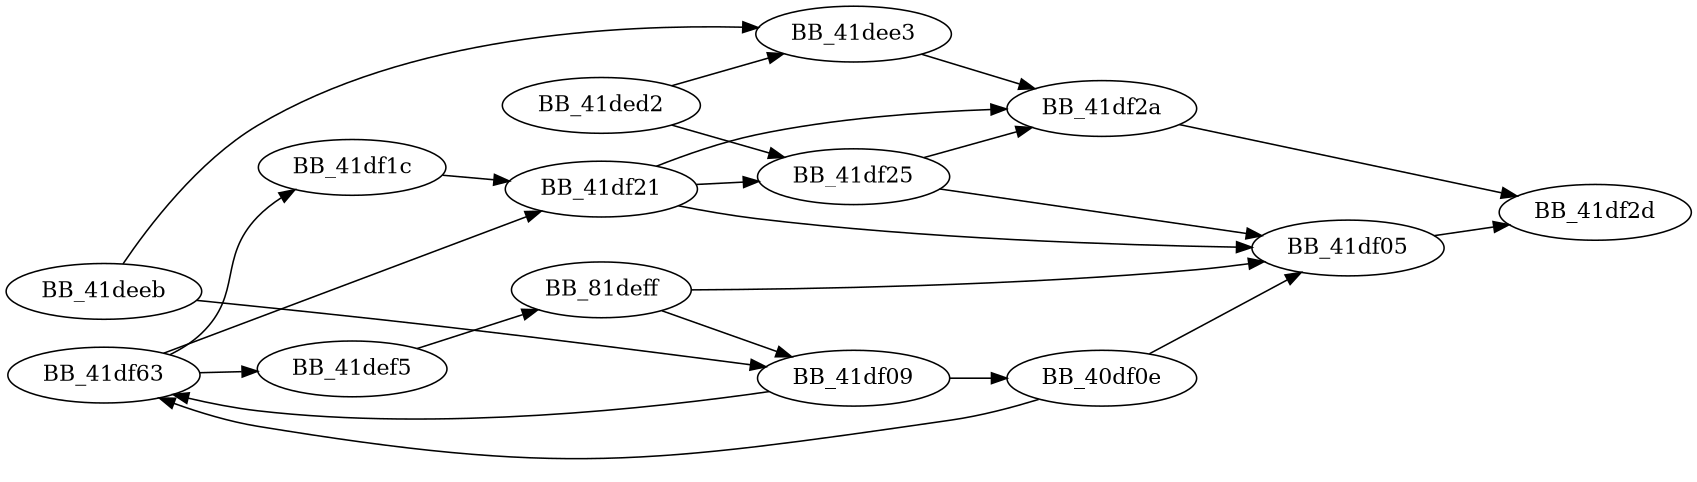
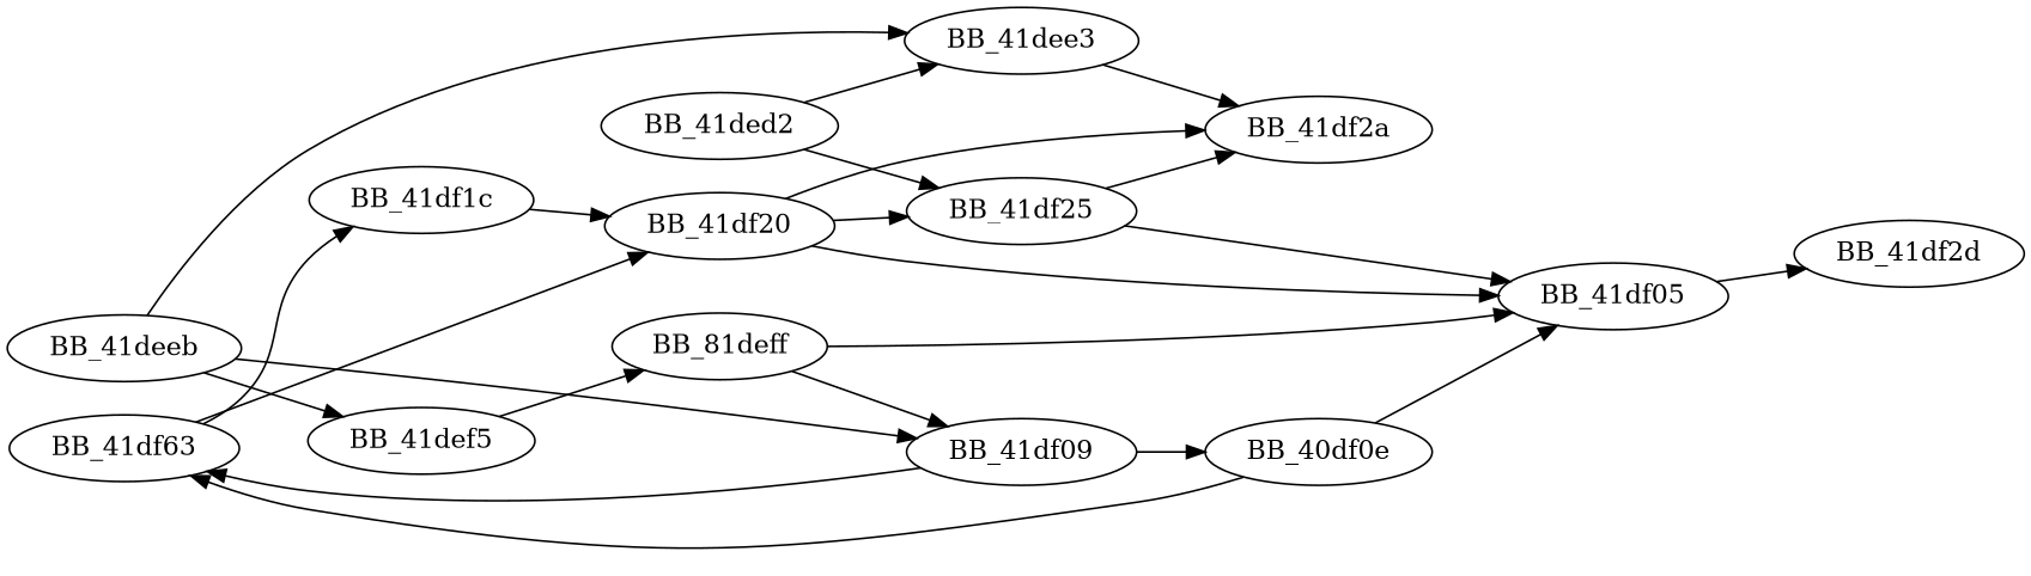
  digraph {
    rankdir=LR
    BB_41ded2
    BB_41dee3
    BB_41df25
    BB_41df2a
    BB_41df2d
    BB_41deeb
    BB_41def5
    BB_41df09
    n9 [label=BB_81deff]
    n10 [label=BB_40df0e]
    n11 [label=BB_41df63]
    BB_41df05
    BB_41df1c
-   BB_41df21
+   BB_41df21 [label=BB_41df20]
    BB_41ded2 -> BB_41dee3
    BB_41ded2 -> BB_41df25
    BB_41dee3 -> BB_41df2a
    BB_41df25 -> BB_41df2a
    BB_41df25 -> BB_41df05
-   BB_41df2a -> BB_41df2d
    BB_41deeb -> BB_41dee3
-   n11 -> BB_41def5
+   BB_41deeb -> BB_41def5
    BB_41deeb -> BB_41df09
    BB_41def5 -> n9
    BB_41df09 -> n10
    BB_41df09 -> n11
    n9 -> BB_41df09
    n9 -> BB_41df05
    n10 -> n11
    n10 -> BB_41df05
    n11 -> BB_41df1c
    n11 -> BB_41df21
    BB_41df05 -> BB_41df2d
    BB_41df1c -> BB_41df21
    BB_41df21 -> BB_41df25
    BB_41df21 -> BB_41df2a
    BB_41df21 -> BB_41df05
  }
